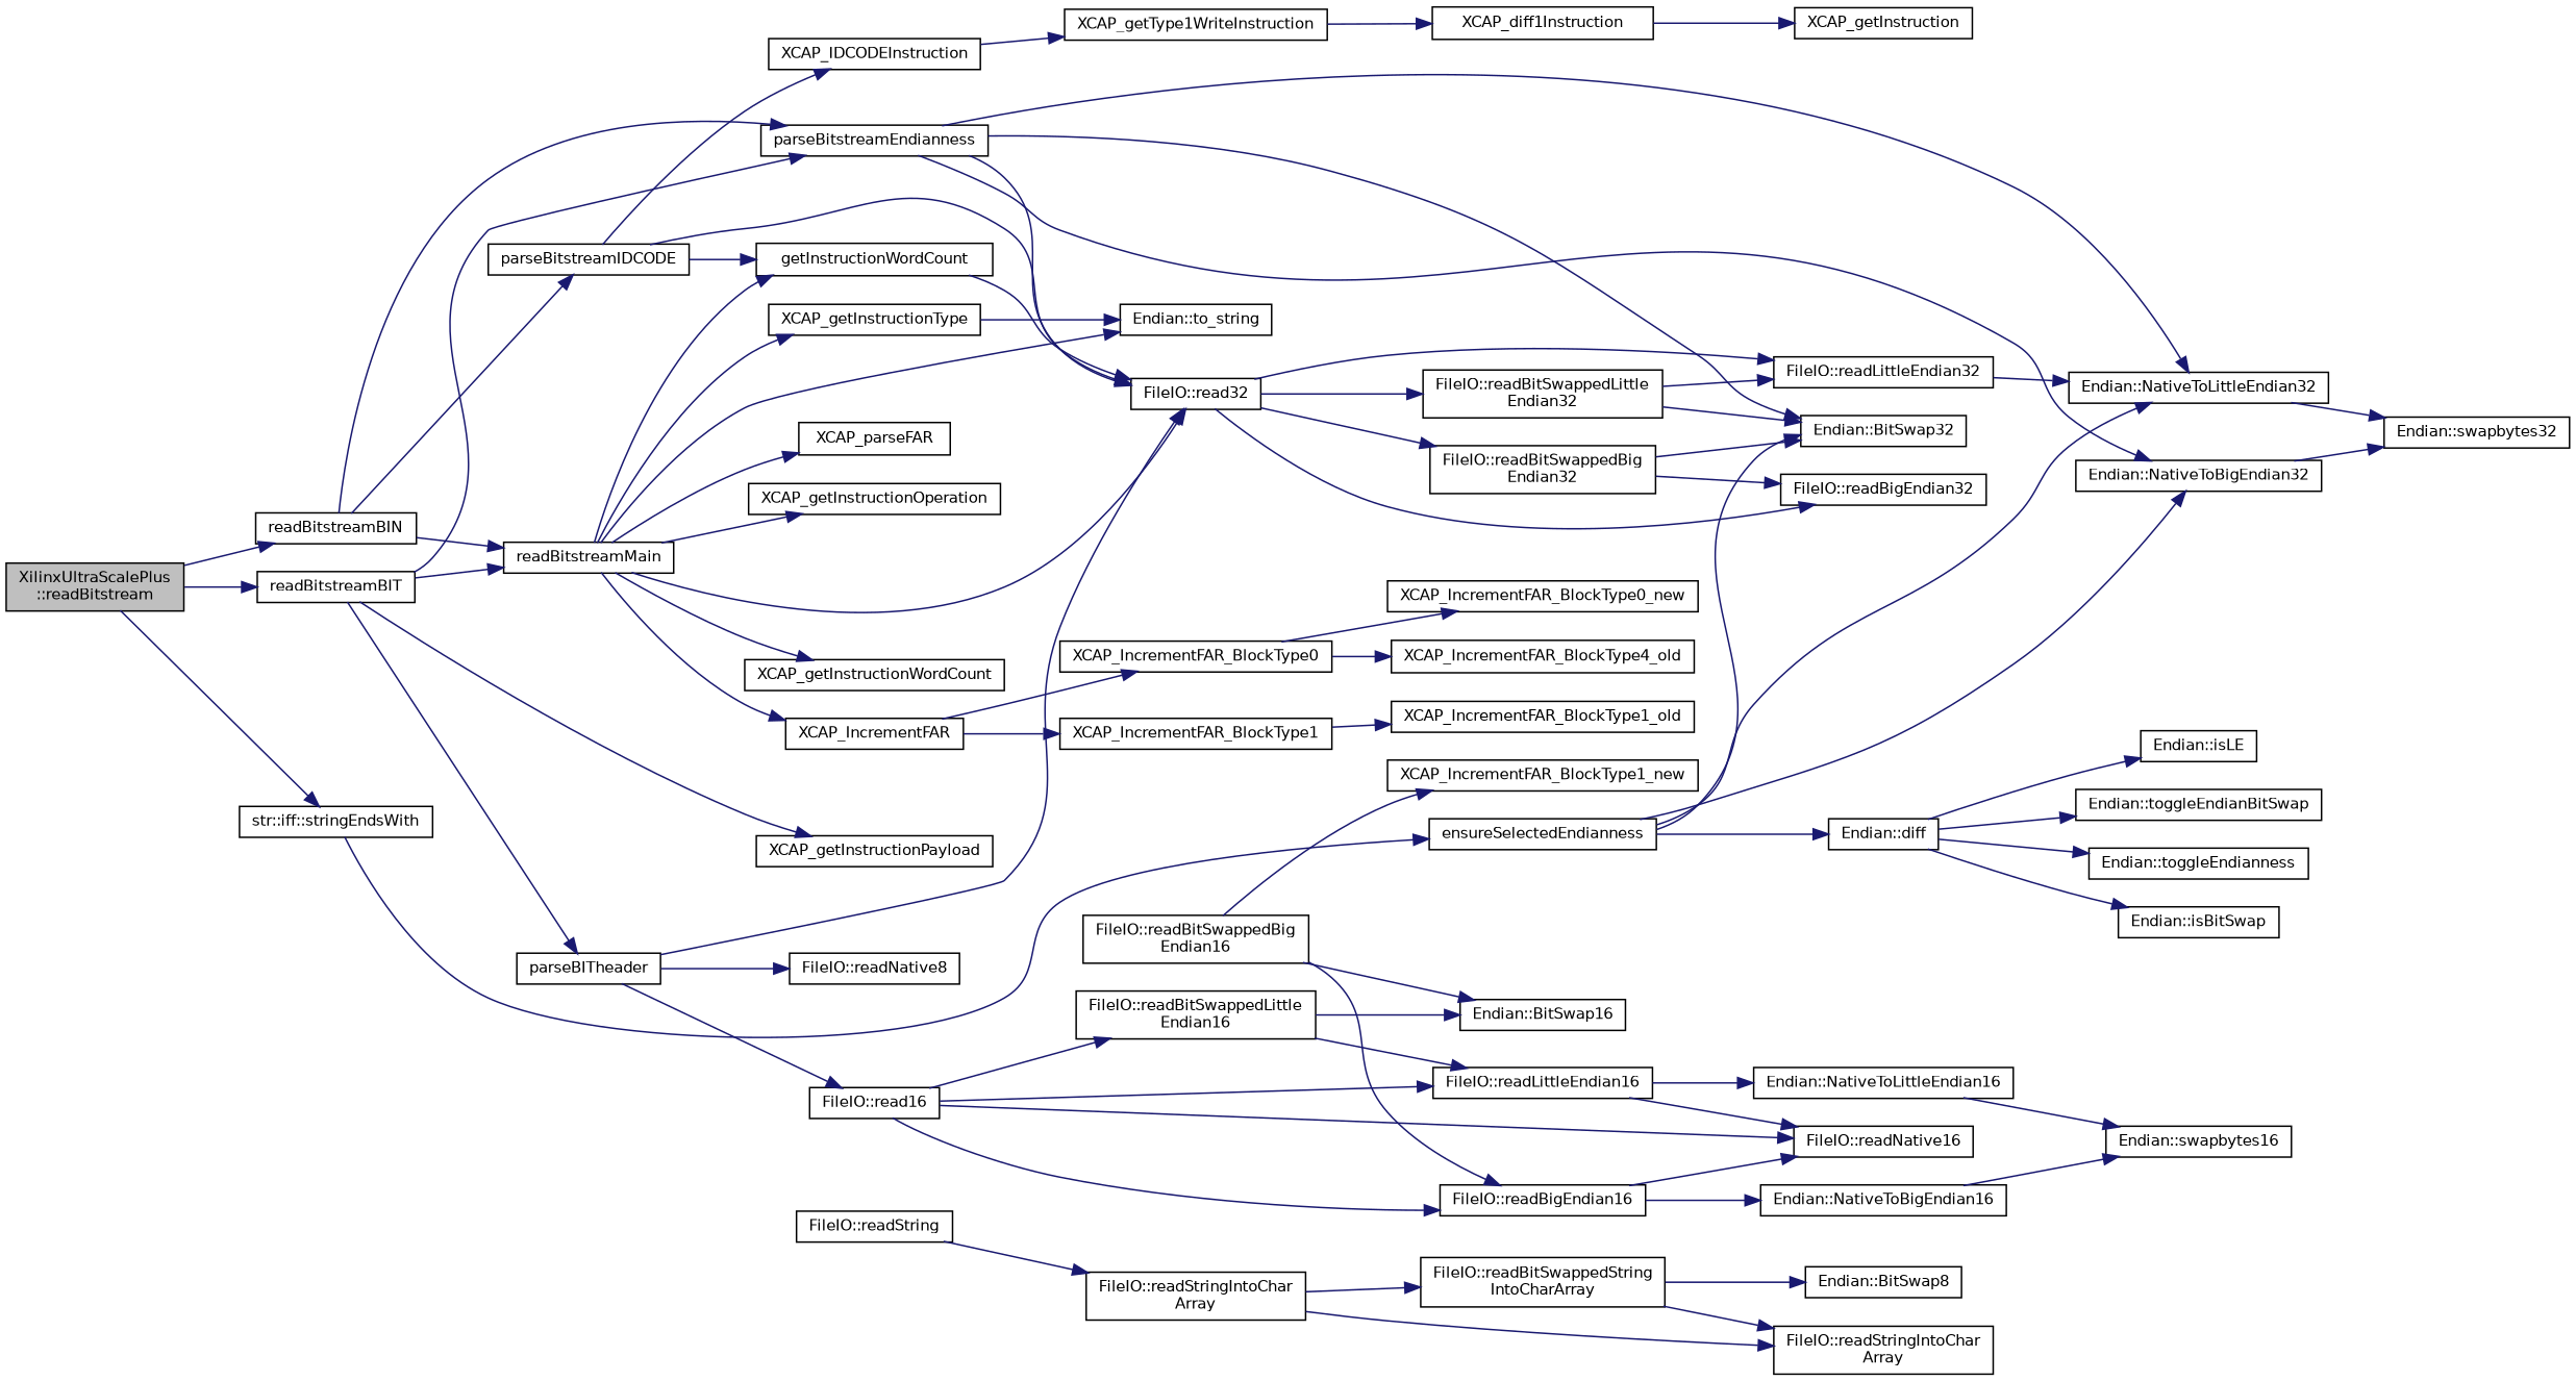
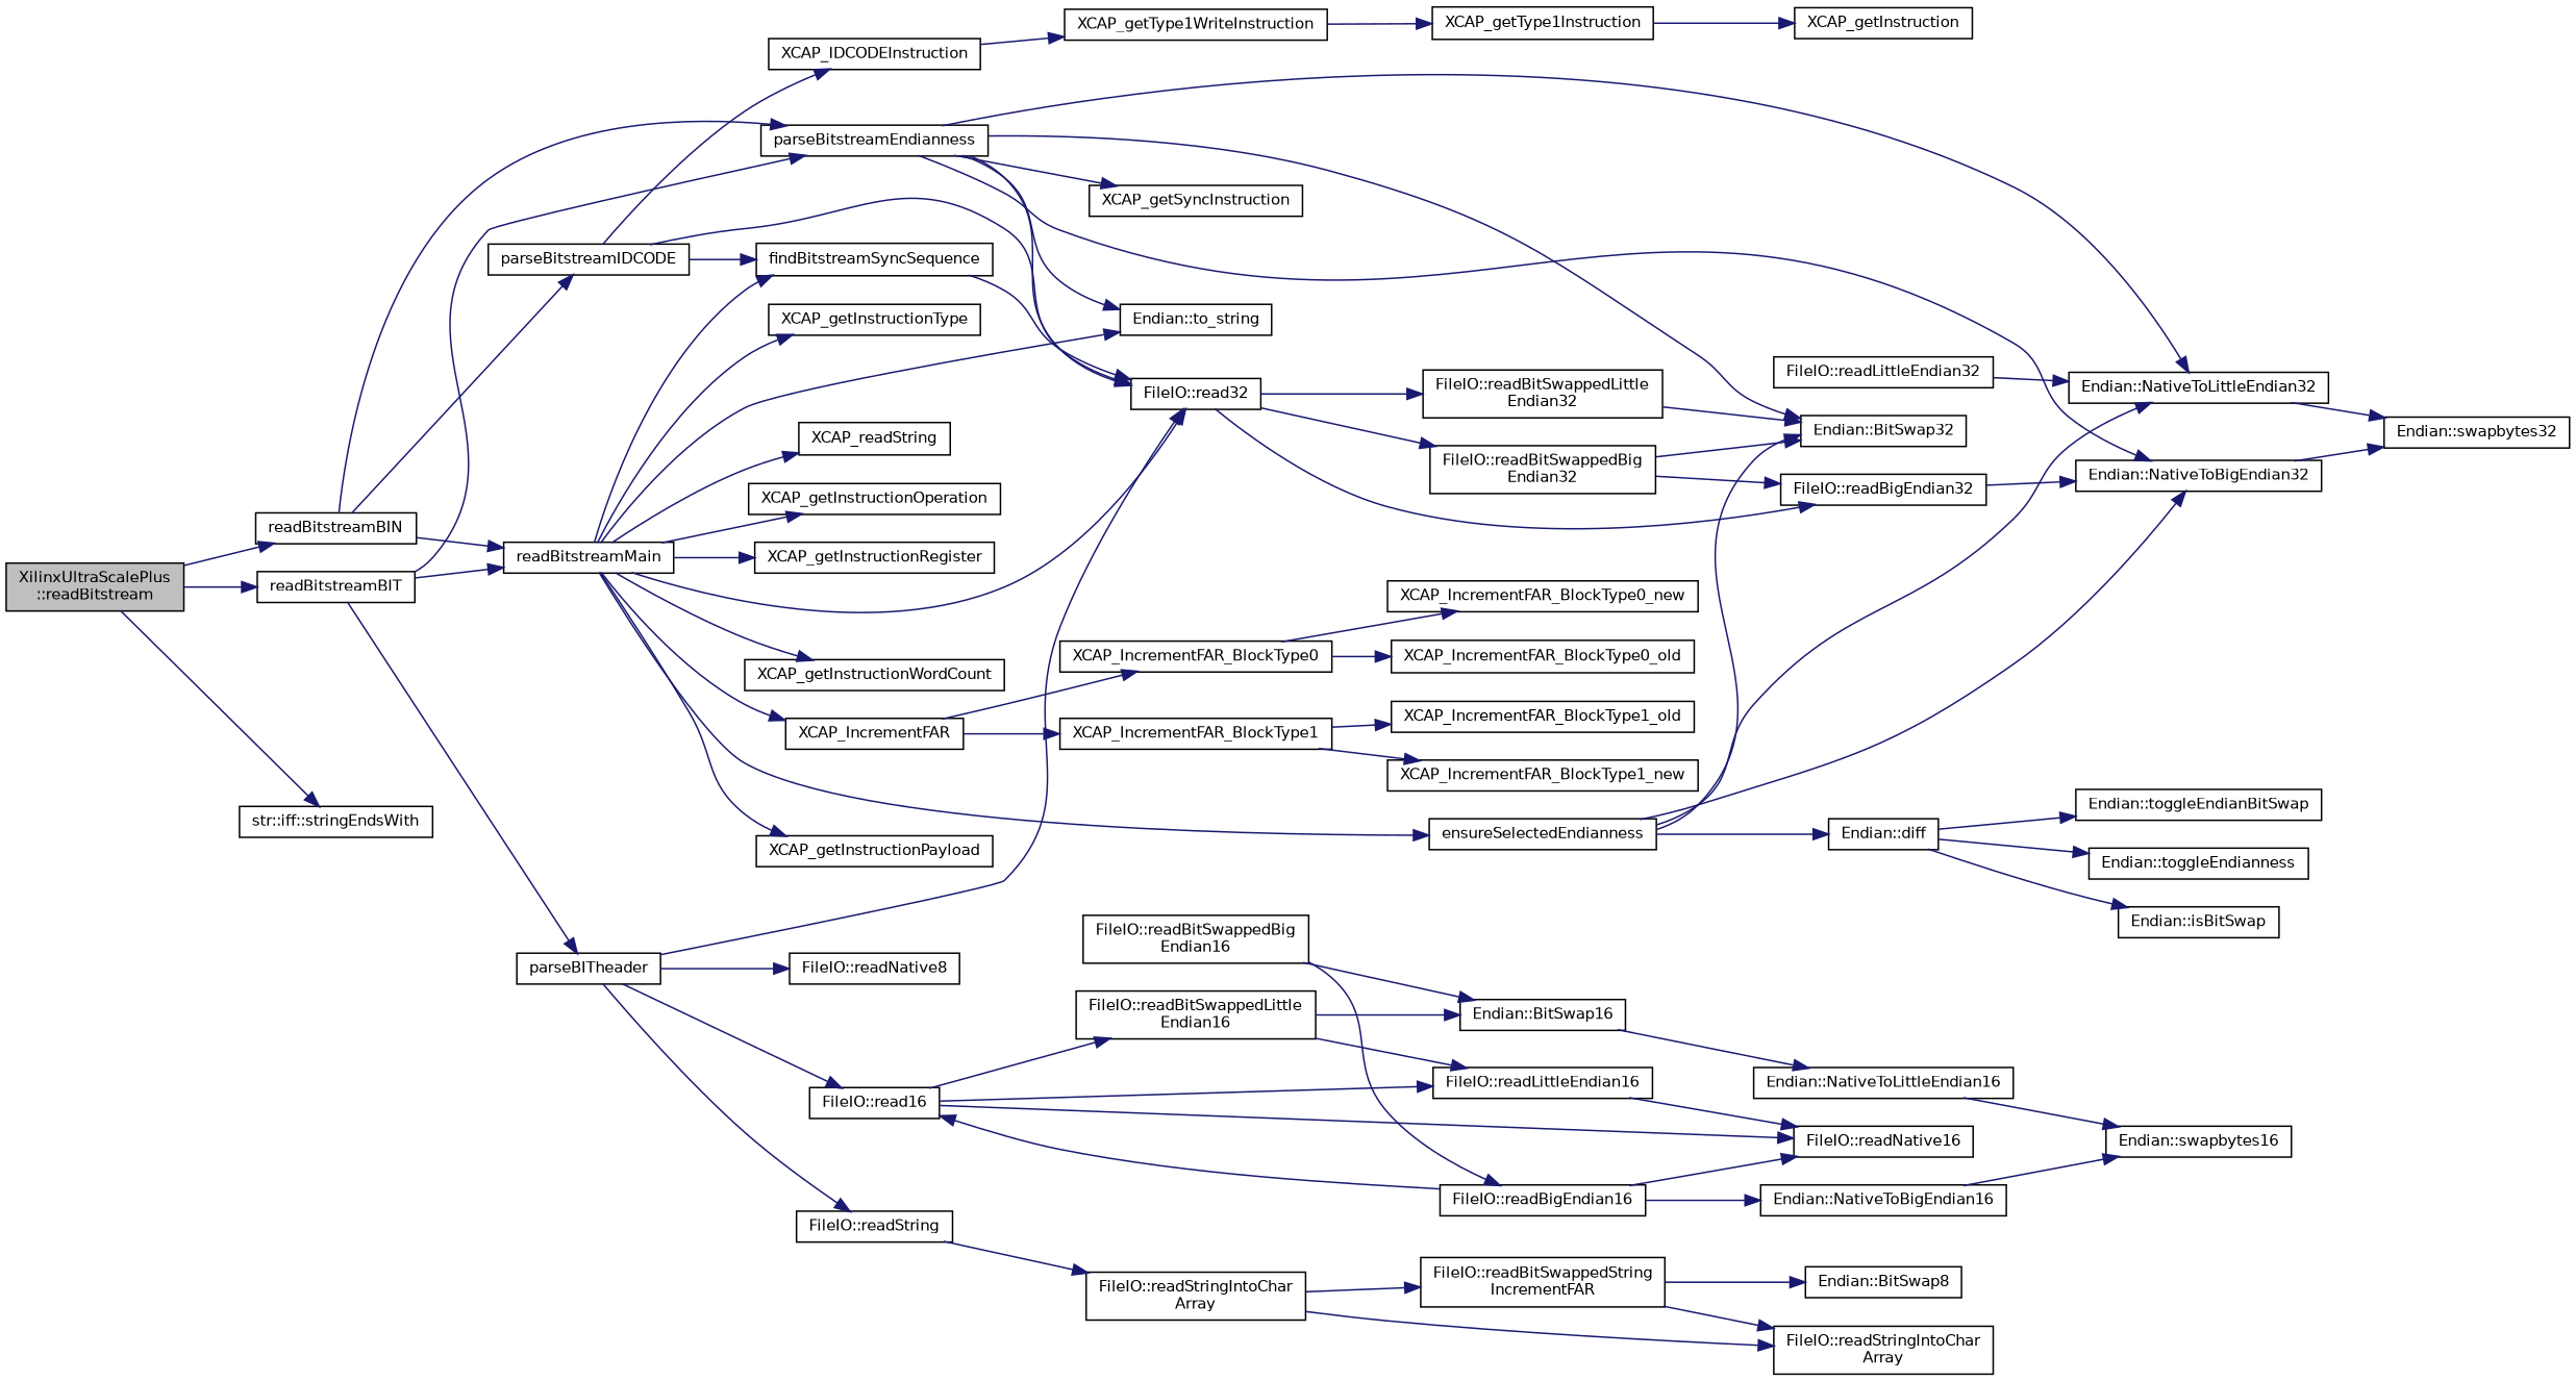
  digraph {
    rankdir=LR
    node [color=black fillcolor=white fontname=Helvetica fontsize=10 shape=record style=filled]
    edge [color=midnightblue fontname=Helvetica fontsize=10 labelfontname=Helvetica labelfontsize=10 style=solid]
    n1 [fillcolor=grey75 fontcolor=black height=0.2 label="XilinxUltraScalePlus\l::readBitstream" width=0.4]
    n2 [height=0.2 label=readBitstreamBIN width=0.4]
    n3 [height=0.2 label=readBitstreamBIT width=0.4]
    n4 [height=0.2 label="str::iff::stringEndsWith" width=0.4]
    n5 [height=0.2 label=parseBitstreamEndianness width=0.4]
    n6 [height=0.2 label=parseBitstreamIDCODE width=0.4]
    n7 [height=0.2 label=readBitstreamMain width=0.4]
    n8 [height=0.2 label=parseBITheader width=0.4]
    n9 [height=0.2 label="Endian::BitSwap32" width=0.4]
    n10 [height=0.2 label="Endian::NativeToBigEndian32" width=0.4]
    n11 [height=0.2 label="Endian::NativeToLittleEndian32" width=0.4]
    n12 [height=0.2 label="FileIO::read32" width=0.4]
    n13 [height=0.2 label="Endian::to_string" width=0.4]
-   n15 [height=0.2 label=getInstructionWordCount width=0.4]
+   n14 [height=0.2 label=XCAP_getSyncInstruction width=0.4]
+   n15 [height=0.2 label=findBitstreamSyncSequence width=0.4]
    n16 [height=0.2 label=XCAP_IDCODEInstruction width=0.4]
    n17 [height=0.2 label=ensureSelectedEndianness width=0.4]
    n18 [height=0.2 label=XCAP_getInstructionOperation width=0.4]
    n19 [height=0.2 label=XCAP_getInstructionPayload width=0.4]
+   n20 [height=0.2 label=XCAP_getInstructionRegister width=0.4]
    n21 [height=0.2 label=XCAP_getInstructionType width=0.4]
    n22 [height=0.2 label=XCAP_getInstructionWordCount width=0.4]
    n23 [height=0.2 label=XCAP_IncrementFAR width=0.4]
-   n24 [height=0.2 label=XCAP_parseFAR width=0.4]
+   n24 [height=0.2 label=XCAP_readString width=0.4]
    n25 [height=0.2 label="Endian::swapbytes32" width=0.4]
    n26 [height=0.2 label="FileIO::readBigEndian32" width=0.4]
    n27 [height=0.2 label="FileIO::readBitSwappedBig\lEndian32" width=0.4]
    n28 [height=0.2 label="FileIO::readBitSwappedLittle\lEndian32" width=0.4]
    n29 [height=0.2 label="FileIO::readLittleEndian32" width=0.4]
    n30 [height=0.2 label=XCAP_getType1WriteInstruction width=0.4]
-   n31 [height=0.2 label=XCAP_diff1Instruction width=0.4]
+   n31 [height=0.2 label=XCAP_getType1Instruction width=0.4]
    n32 [height=0.2 label=XCAP_getInstruction width=0.4]
    n33 [height=0.2 label="Endian::diff" width=0.4]
    n34 [height=0.2 label=XCAP_IncrementFAR_BlockType0 width=0.4]
    n35 [height=0.2 label=XCAP_IncrementFAR_BlockType1 width=0.4]
    n36 [height=0.2 label="Endian::isBitSwap" width=0.4]
-   n37 [height=0.2 label="Endian::isLE" width=0.4]
    n38 [height=0.2 label="Endian::toggleEndianBitSwap" width=0.4]
    n39 [height=0.2 label="Endian::toggleEndianness" width=0.4]
    n40 [height=0.2 label=XCAP_IncrementFAR_BlockType0_new width=0.4]
-   n41 [height=0.2 label=XCAP_IncrementFAR_BlockType4_old width=0.4]
+   n41 [height=0.2 label=XCAP_IncrementFAR_BlockType0_old width=0.4]
    n42 [height=0.2 label=XCAP_IncrementFAR_BlockType1_new width=0.4]
    n43 [height=0.2 label=XCAP_IncrementFAR_BlockType1_old width=0.4]
    n44 [height=0.2 label="FileIO::read16" width=0.4]
    n45 [height=0.2 label="FileIO::readNative8" width=0.4]
    n46 [height=0.2 label="FileIO::readString" width=0.4]
    n47 [height=0.2 label="FileIO::readBigEndian16" width=0.4]
    n48 [height=0.2 label="FileIO::readNative16" width=0.4]
    n49 [height=0.2 label="FileIO::readBitSwappedLittle\lEndian16" width=0.4]
    n50 [height=0.2 label="FileIO::readLittleEndian16" width=0.4]
    n51 [height=0.2 label="FileIO::readStringIntoChar\lArray" width=0.4]
    n52 [height=0.2 label="Endian::NativeToBigEndian16" width=0.4]
    n53 [height=0.2 label="FileIO::readBitSwappedBig\lEndian16" width=0.4]
    n54 [height=0.2 label="Endian::BitSwap16" width=0.4]
    n55 [height=0.2 label="Endian::NativeToLittleEndian16" width=0.4]
    n56 [height=0.2 label="Endian::swapbytes16" width=0.4]
-   n57 [height=0.2 label="FileIO::readBitSwappedString\lIntoCharArray" width=0.4]
+   n57 [height=0.2 label="FileIO::readBitSwappedString\lIncrementFAR" width=0.4]
    n58 [height=0.2 label="FileIO::readStringIntoChar\lArray" width=0.4]
    n59 [height=0.2 label="Endian::BitSwap8" width=0.4]
    n1 -> n2
    n1 -> n3
    n1 -> n4
    n2 -> n5
    n2 -> n6
    n2 -> n7
    n3 -> n5
    n3 -> n7
    n3 -> n8
    n5 -> n9
    n5 -> n10
    n5 -> n11
    n5 -> n12
-   n21 -> n13
+   n5 -> n13
+   n5 -> n14
    n6 -> n12
    n6 -> n15
    n6 -> n16
    n7 -> n12
    n7 -> n13
    n7 -> n15
-   n4 -> n17
+   n7 -> n17
    n7 -> n18
-   n3 -> n19
+   n7 -> n19
+   n7 -> n20
    n7 -> n21
    n7 -> n22
    n7 -> n23
    n7 -> n24
    n8 -> n12
    n8 -> n44
    n8 -> n45
+   n8 -> n46
    n10 -> n25
    n11 -> n25
    n12 -> n26
    n12 -> n27
    n12 -> n28
-   n12 -> n29
    n15 -> n12
    n16 -> n30
    n17 -> n9
    n17 -> n10
    n17 -> n11
    n17 -> n33
    n23 -> n34
    n23 -> n35
+   n26 -> n10
    n27 -> n9
    n27 -> n26
    n28 -> n9
-   n28 -> n29
    n29 -> n11
    n30 -> n31
    n31 -> n32
    n33 -> n36
-   n33 -> n37
    n33 -> n38
    n33 -> n39
    n34 -> n40
    n34 -> n41
-   n53 -> n42
+   n35 -> n42
    n35 -> n43
-   n44 -> n47
+   n47 -> n44
    n44 -> n48
    n44 -> n49
    n44 -> n50
    n46 -> n51
    n47 -> n48
    n47 -> n52
    n49 -> n50
    n49 -> n54
    n50 -> n48
-   n50 -> n55
+   n54 -> n55
    n51 -> n57
    n51 -> n58
    n52 -> n56
    n53 -> n47
    n53 -> n54
    n55 -> n56
    n57 -> n58
    n57 -> n59
  }
